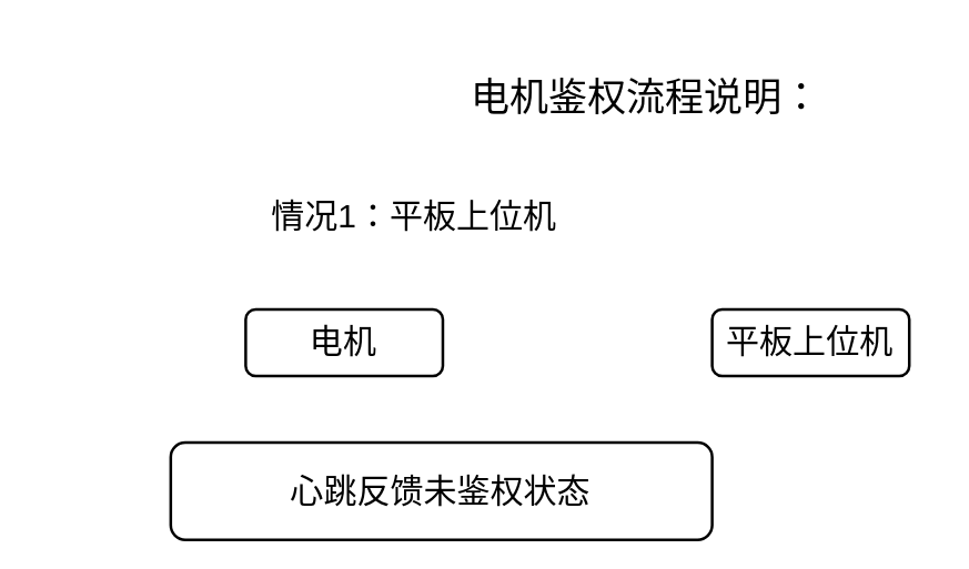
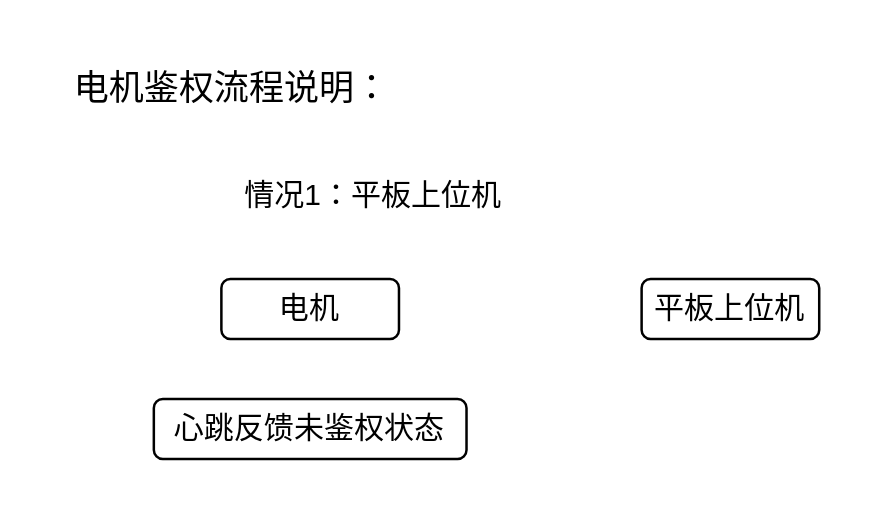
  <mxCell id="0" />
  <mxCell id="1" parent="0" />
- <mxCell id="2" value="电机鉴权流程说明：" style="text;html=1;align=center;verticalAlign=middle;resizable=0;points=[];autosize=1;strokeColor=none;fillColor=none;strokeWidth=1;fontSize=14;" vertex="1" parent="1"><mxGeometry x="160" y="20" width="144" height="29" as="geometry" /></mxCell>
+ <mxCell id="2" value="电机鉴权流程说明：" style="text;html=1;align=center;verticalAlign=middle;resizable=0;points=[];autosize=1;strokeColor=none;fillColor=none;strokeWidth=1;fontSize=14;" vertex="1" parent="1"><mxGeometry x="20" y="20" width="144" height="29" as="geometry" /></mxCell>
  <mxCell id="3" value="情况1：平板上位机" style="text;html=1;align=center;verticalAlign=middle;whiteSpace=wrap;rounded=0;" vertex="1" parent="1"><mxGeometry x="88" y="63" width="122" height="30" as="geometry" /></mxCell>
  <mxCell id="4" value="电机" style="rounded=1;whiteSpace=wrap;html=1;" vertex="1" parent="1"><mxGeometry x="88" y="111" width="71" height="24" as="geometry" /></mxCell>
- <mxCell id="5" value="心跳反馈未鉴权状态" style="rounded=1;whiteSpace=wrap;html=1;" vertex="1" parent="1"><mxGeometry x="61" y="159" width="195" height="35" as="geometry" /></mxCell>
+ <mxCell id="5" value="心跳反馈未鉴权状态" style="rounded=1;whiteSpace=wrap;html=1;" vertex="1" parent="1"><mxGeometry x="61" y="159" width="125" height="24" as="geometry" /></mxCell>
  <mxCell id="6" value="平板上位机" style="rounded=1;whiteSpace=wrap;html=1;" vertex="1" parent="1"><mxGeometry x="256" y="111" width="71" height="24" as="geometry" /></mxCell>
